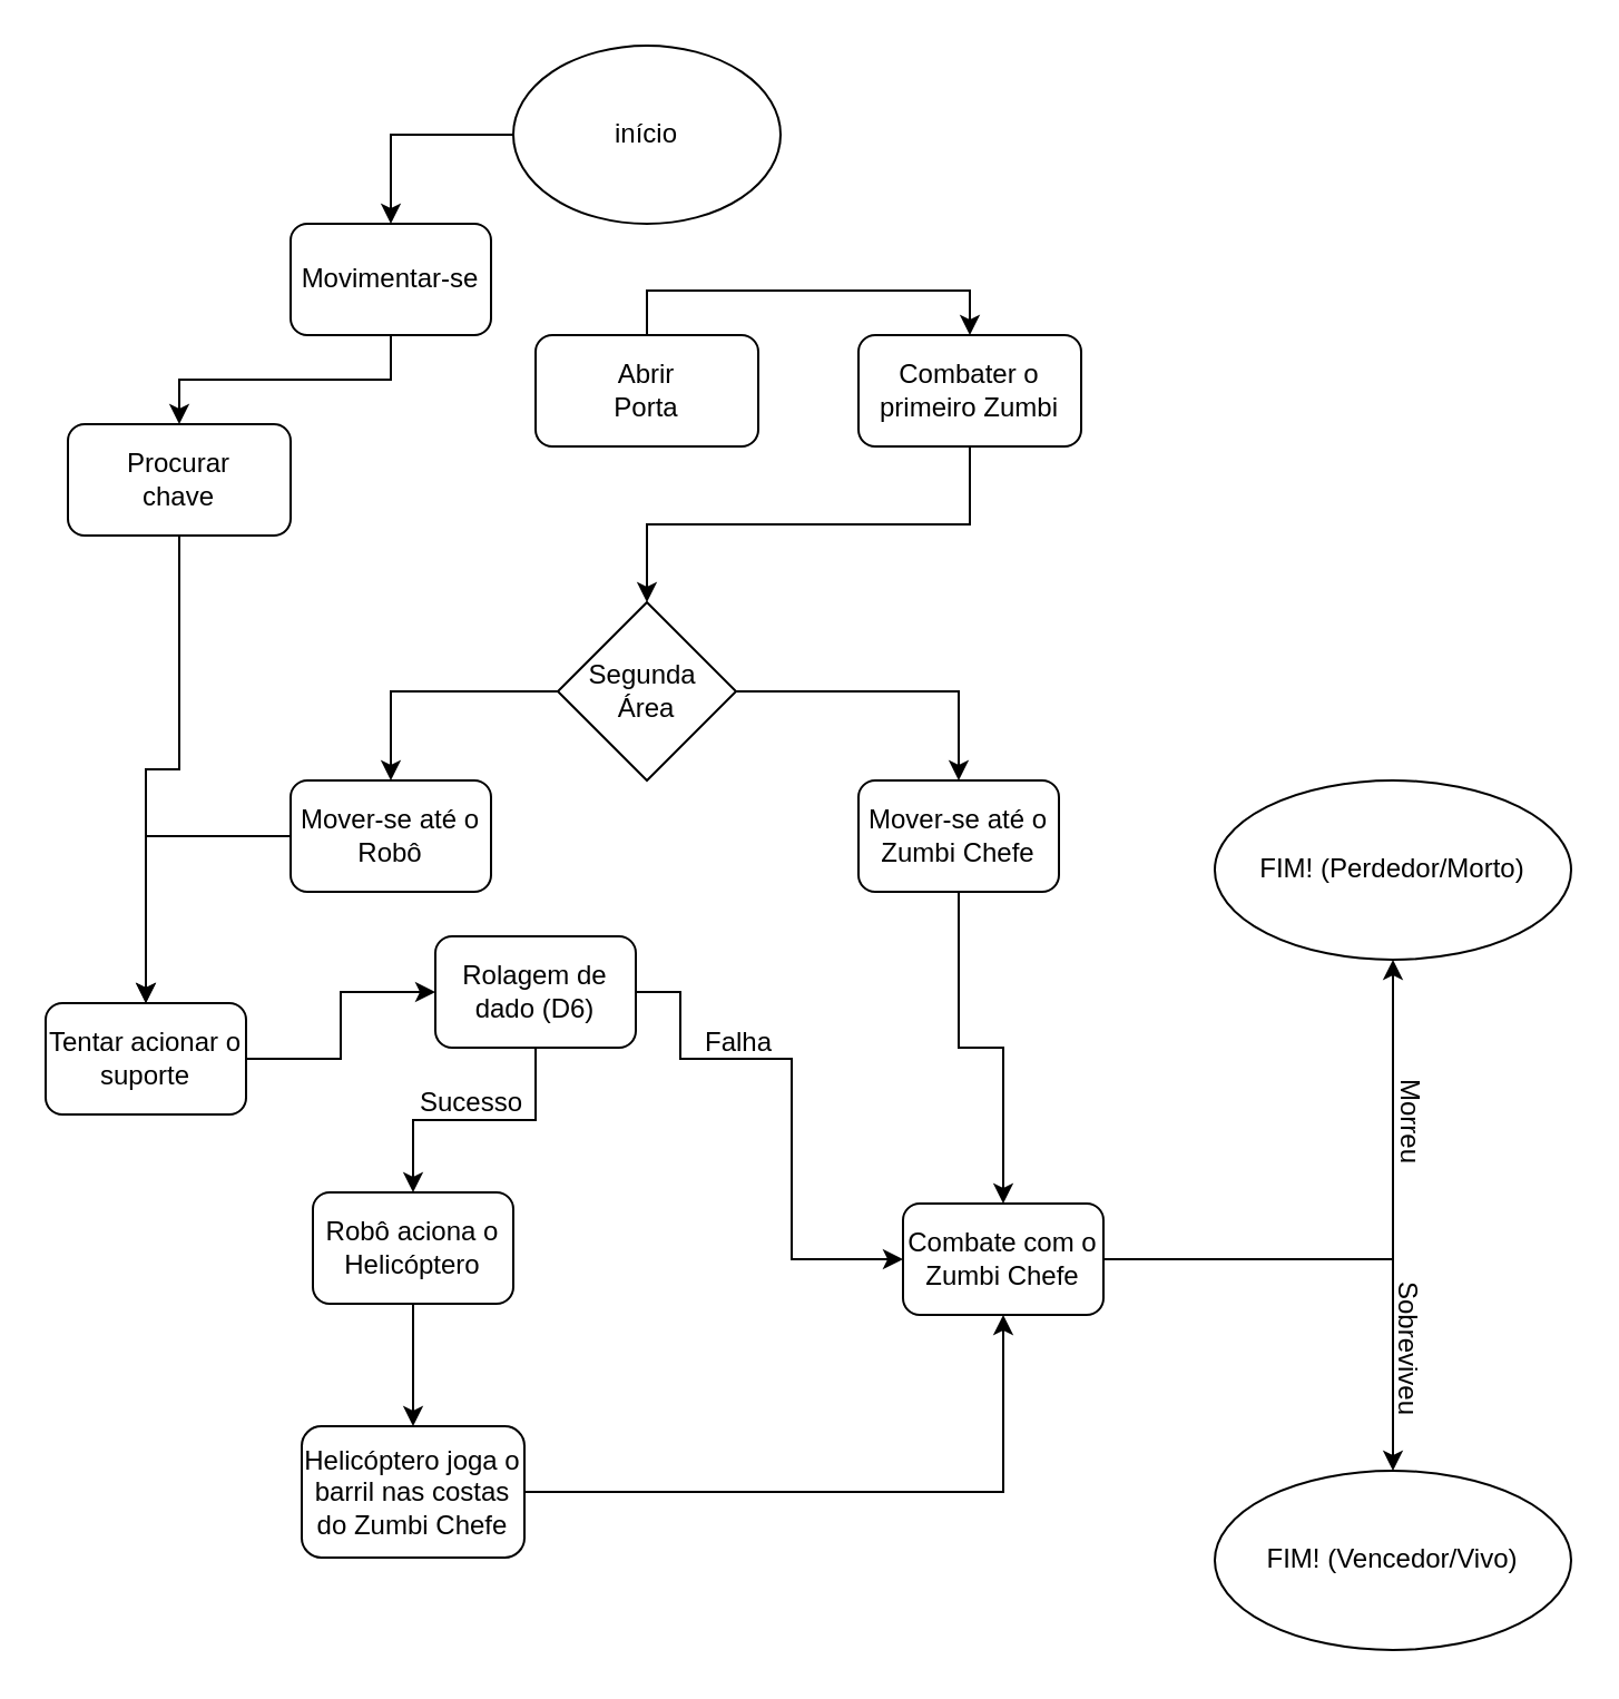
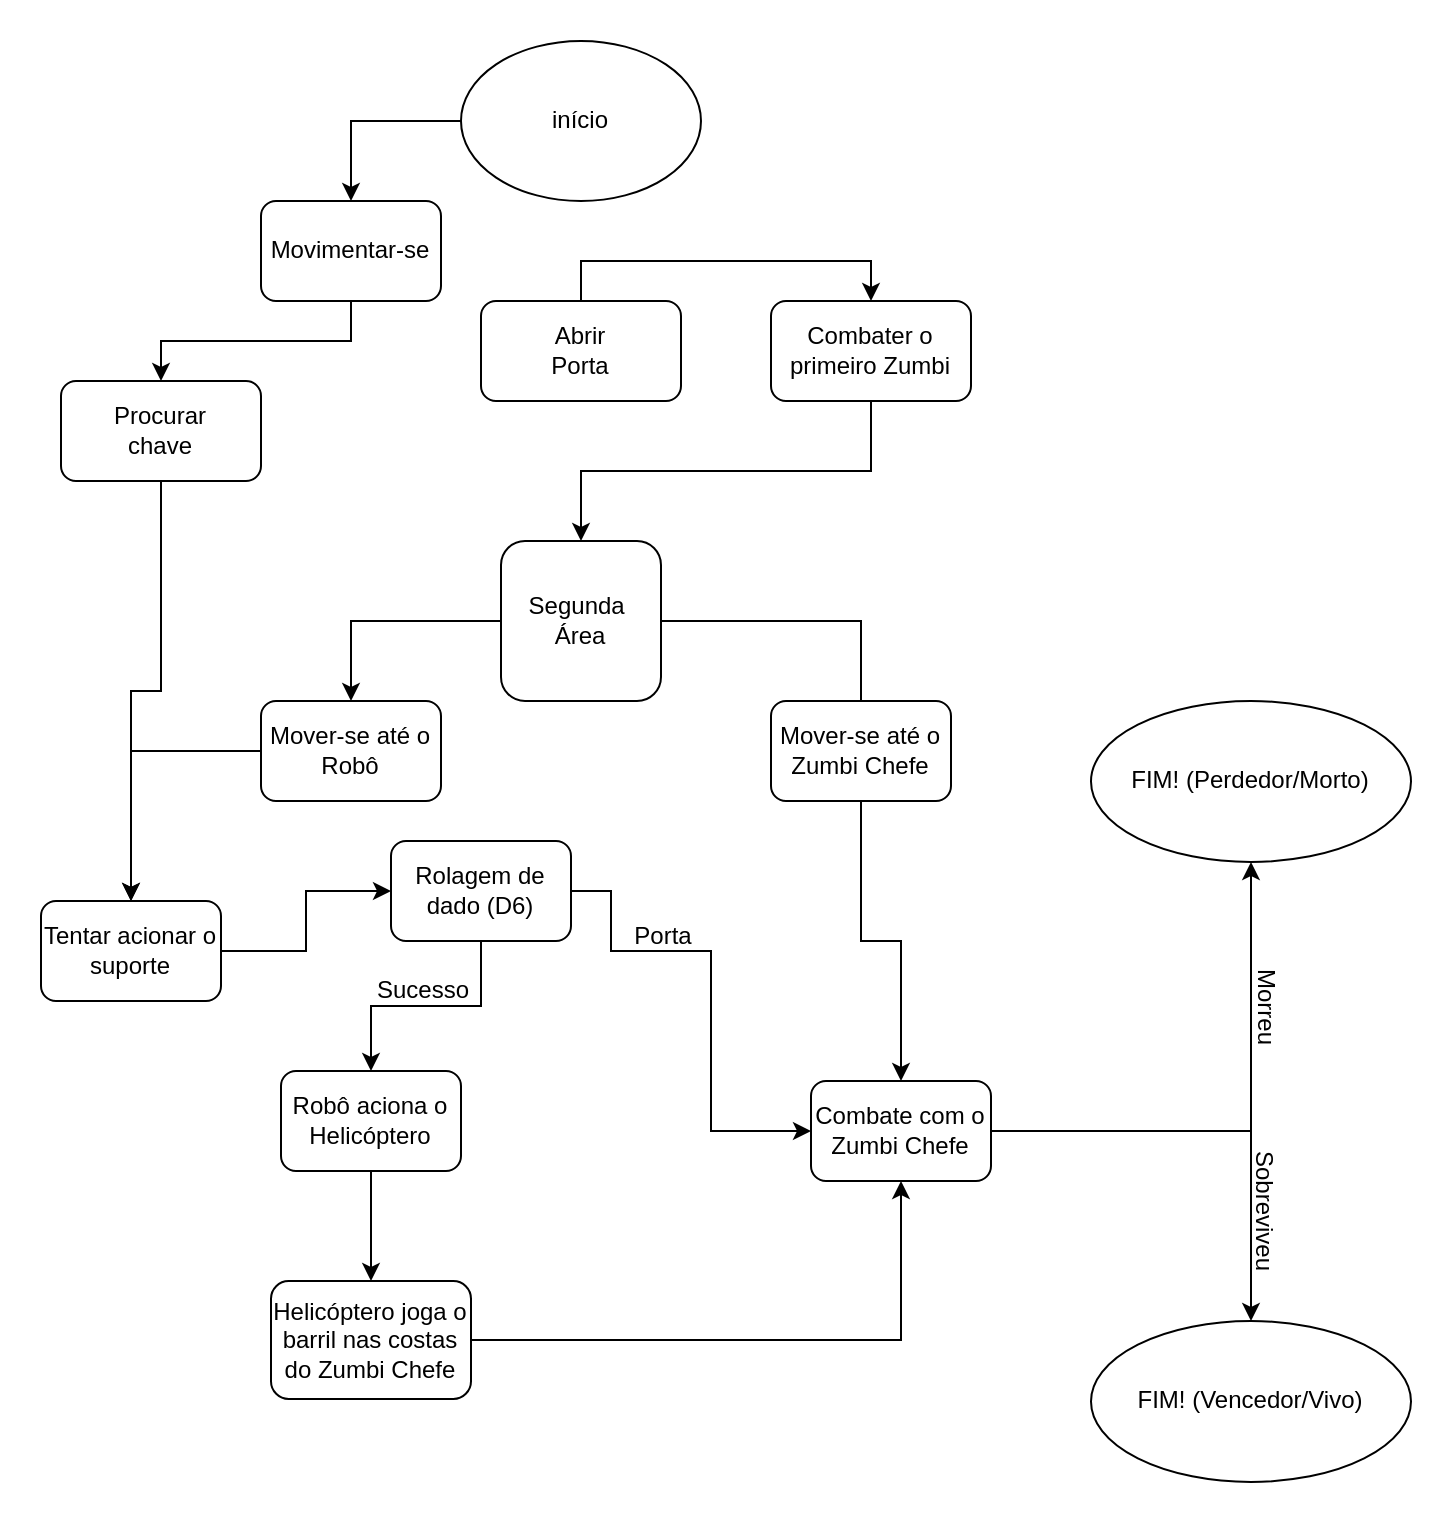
  <mxCell id="0" />
  <mxCell id="1" parent="0" />
  <mxCell id="2" style="edgeStyle=orthogonalEdgeStyle;rounded=0;orthogonalLoop=1;jettySize=auto;html=1;entryX=0.5;entryY=0;entryDx=0;entryDy=0;" edge="1" parent="1" source="3" target="5"><mxGeometry relative="1" as="geometry" /></mxCell>
  <mxCell id="3" value="início" style="ellipse;whiteSpace=wrap;html=1;fillColor=#FFFFFF;" vertex="1" parent="1"><mxGeometry x="230" y="20" width="120" height="80" as="geometry" /></mxCell>
  <mxCell id="4" style="edgeStyle=orthogonalEdgeStyle;rounded=0;orthogonalLoop=1;jettySize=auto;html=1;entryX=0.5;entryY=0;entryDx=0;entryDy=0;" edge="1" parent="1" source="5" target="7"><mxGeometry relative="1" as="geometry" /></mxCell>
  <mxCell id="5" value="Movimentar-se" style="rounded=1;whiteSpace=wrap;html=1;" vertex="1" parent="1"><mxGeometry x="130" y="100" width="90" height="50" as="geometry" /></mxCell>
  <mxCell id="6" style="edgeStyle=orthogonalEdgeStyle;rounded=0;orthogonalLoop=1;jettySize=auto;html=1;" edge="1" parent="1" source="7" target="21"><mxGeometry relative="1" as="geometry" /></mxCell>
  <mxCell id="7" value="Procurar&lt;div&gt;chave&lt;/div&gt;" style="rounded=1;whiteSpace=wrap;html=1;" vertex="1" parent="1"><mxGeometry x="30" y="190" width="100" height="50" as="geometry" /></mxCell>
  <mxCell id="8" style="edgeStyle=orthogonalEdgeStyle;rounded=0;orthogonalLoop=1;jettySize=auto;html=1;entryX=0.5;entryY=0;entryDx=0;entryDy=0;exitX=0.5;exitY=0;exitDx=0;exitDy=0;" edge="1" parent="1" source="9" target="11"><mxGeometry relative="1" as="geometry" /></mxCell>
  <mxCell id="9" value="Abrir&lt;div&gt;Porta&lt;/div&gt;" style="rounded=1;whiteSpace=wrap;html=1;" vertex="1" parent="1"><mxGeometry x="240" y="150" width="100" height="50" as="geometry" /></mxCell>
  <mxCell id="10" style="edgeStyle=orthogonalEdgeStyle;rounded=0;orthogonalLoop=1;jettySize=auto;html=1;entryX=0.5;entryY=0;entryDx=0;entryDy=0;exitX=0.5;exitY=1;exitDx=0;exitDy=0;" edge="1" parent="1" source="11" target="32"><mxGeometry relative="1" as="geometry" /></mxCell>
  <mxCell id="11" value="Combater o primeiro Zumbi" style="rounded=1;whiteSpace=wrap;html=1;" vertex="1" parent="1"><mxGeometry x="385" y="150" width="100" height="50" as="geometry" /></mxCell>
- <mxCell id="12" style="edgeStyle=orthogonalEdgeStyle;rounded=0;orthogonalLoop=1;jettySize=auto;html=1;entryX=0.5;entryY=0;entryDx=0;entryDy=0;exitX=1;exitY=0.5;exitDx=0;exitDy=0;" edge="1" parent="1" source="32" target="14"><mxGeometry relative="1" as="geometry"><mxPoint x="405" y="450" as="sourcePoint" /></mxGeometry></mxCell>
+ <mxCell id="12" style="edgeStyle=orthogonalEdgeStyle;rounded=0;orthogonalLoop=1;jettySize=auto;html=1;entryX=0.5;entryY=0;entryDx=0;entryDy=0;exitX=1;exitY=0.5;exitDx=0;exitDy=0;endArrow=none;" edge="1" parent="1" source="32" target="14"><mxGeometry relative="1" as="geometry"><mxPoint x="405" y="450" as="sourcePoint" /></mxGeometry></mxCell>
  <mxCell id="13" style="edgeStyle=orthogonalEdgeStyle;rounded=0;orthogonalLoop=1;jettySize=auto;html=1;entryX=0.5;entryY=0;entryDx=0;entryDy=0;" edge="1" parent="1" source="14" target="19"><mxGeometry relative="1" as="geometry" /></mxCell>
  <mxCell id="14" value="Mover-se até o Zumbi Chefe" style="rounded=1;whiteSpace=wrap;html=1;" vertex="1" parent="1"><mxGeometry x="385" y="350" width="90" height="50" as="geometry" /></mxCell>
  <mxCell id="15" style="edgeStyle=orthogonalEdgeStyle;rounded=0;orthogonalLoop=1;jettySize=auto;html=1;entryX=0.5;entryY=0;entryDx=0;entryDy=0;" edge="1" parent="1" source="16" target="21"><mxGeometry relative="1" as="geometry" /></mxCell>
  <mxCell id="16" value="Mover-se até o Robô" style="rounded=1;whiteSpace=wrap;html=1;" vertex="1" parent="1"><mxGeometry x="130" y="350" width="90" height="50" as="geometry" /></mxCell>
  <mxCell id="17" style="edgeStyle=orthogonalEdgeStyle;rounded=0;orthogonalLoop=1;jettySize=auto;html=1;entryX=0.5;entryY=0;entryDx=0;entryDy=0;" edge="1" parent="1" source="19" target="30"><mxGeometry relative="1" as="geometry" /></mxCell>
  <mxCell id="18" style="edgeStyle=orthogonalEdgeStyle;rounded=0;orthogonalLoop=1;jettySize=auto;html=1;entryX=0.5;entryY=1;entryDx=0;entryDy=0;" edge="1" parent="1" source="19" target="34"><mxGeometry relative="1" as="geometry" /></mxCell>
  <mxCell id="19" value="Combate com o Zumbi Chefe" style="rounded=1;whiteSpace=wrap;html=1;" vertex="1" parent="1"><mxGeometry x="405" y="540" width="90" height="50" as="geometry" /></mxCell>
  <mxCell id="20" style="edgeStyle=orthogonalEdgeStyle;rounded=0;orthogonalLoop=1;jettySize=auto;html=1;entryX=0;entryY=0.5;entryDx=0;entryDy=0;" edge="1" parent="1" source="21" target="24"><mxGeometry relative="1" as="geometry" /></mxCell>
  <mxCell id="21" value="Tentar acionar o suporte" style="rounded=1;whiteSpace=wrap;html=1;" vertex="1" parent="1"><mxGeometry x="20" y="450" width="90" height="50" as="geometry" /></mxCell>
  <mxCell id="22" style="edgeStyle=orthogonalEdgeStyle;rounded=0;orthogonalLoop=1;jettySize=auto;html=1;entryX=0;entryY=0.5;entryDx=0;entryDy=0;exitX=1;exitY=0.5;exitDx=0;exitDy=0;" edge="1" parent="1" source="24" target="19"><mxGeometry relative="1" as="geometry"><Array as="points"><mxPoint x="305" y="445" /><mxPoint x="305" y="475" /><mxPoint x="355" y="475" /><mxPoint x="355" y="565" /></Array></mxGeometry></mxCell>
  <mxCell id="23" style="edgeStyle=orthogonalEdgeStyle;rounded=0;orthogonalLoop=1;jettySize=auto;html=1;entryX=0.5;entryY=0;entryDx=0;entryDy=0;" edge="1" parent="1" source="24" target="26"><mxGeometry relative="1" as="geometry" /></mxCell>
  <mxCell id="24" value="Rolagem de dado (D6)" style="rounded=1;whiteSpace=wrap;html=1;" vertex="1" parent="1"><mxGeometry x="195" y="420" width="90" height="50" as="geometry" /></mxCell>
  <mxCell id="25" style="edgeStyle=orthogonalEdgeStyle;rounded=0;orthogonalLoop=1;jettySize=auto;html=1;entryX=0.5;entryY=0;entryDx=0;entryDy=0;" edge="1" parent="1" source="26" target="29"><mxGeometry relative="1" as="geometry" /></mxCell>
  <mxCell id="26" value="Robô aciona o Helicóptero" style="rounded=1;whiteSpace=wrap;html=1;" vertex="1" parent="1"><mxGeometry x="140" y="535" width="90" height="50" as="geometry" /></mxCell>
  <mxCell id="27" value="Sucesso" style="text;html=1;align=center;verticalAlign=middle;resizable=0;points=[];autosize=1;strokeColor=none;fillColor=none;" vertex="1" parent="1"><mxGeometry x="176" y="480" width="70" height="30" as="geometry" /></mxCell>
  <mxCell id="28" style="edgeStyle=orthogonalEdgeStyle;rounded=0;orthogonalLoop=1;jettySize=auto;html=1;entryX=0.5;entryY=1;entryDx=0;entryDy=0;" edge="1" parent="1" source="29" target="19"><mxGeometry relative="1" as="geometry" /></mxCell>
  <mxCell id="29" value="Helicóptero joga o barril nas costas do Zumbi Chefe" style="rounded=1;whiteSpace=wrap;html=1;" vertex="1" parent="1"><mxGeometry x="135" y="640" width="100" height="59" as="geometry" /></mxCell>
  <mxCell id="30" value="FIM! (Vencedor/Vivo)" style="ellipse;whiteSpace=wrap;html=1;fillColor=#FFFFFF;" vertex="1" parent="1"><mxGeometry x="545" y="660" width="160" height="80.5" as="geometry" /></mxCell>
  <mxCell id="31" style="edgeStyle=orthogonalEdgeStyle;rounded=0;orthogonalLoop=1;jettySize=auto;html=1;entryX=0.5;entryY=0;entryDx=0;entryDy=0;" edge="1" parent="1" source="32" target="16"><mxGeometry relative="1" as="geometry" /></mxCell>
- <mxCell id="32" value="Segunda&amp;nbsp;&lt;div&gt;Área&lt;/div&gt;" style="rhombus;whiteSpace=wrap;html=1;" vertex="1" parent="1"><mxGeometry x="250" y="270" width="80" height="80" as="geometry" /></mxCell>
- <mxCell id="33" value="Falha" style="text;html=1;align=center;verticalAlign=middle;resizable=0;points=[];autosize=1;strokeColor=none;fillColor=none;" vertex="1" parent="1"><mxGeometry x="306" y="453" width="50" height="30" as="geometry" /></mxCell>
+ <mxCell id="32" value="Segunda&amp;nbsp;&lt;div&gt;Área&lt;/div&gt;" style="whiteSpace=wrap;html=1;rounded=1;" vertex="1" parent="1"><mxGeometry x="250" y="270" width="80" height="80" as="geometry" /></mxCell>
+ <mxCell id="33" value="Porta" style="text;html=1;align=center;verticalAlign=middle;resizable=0;points=[];autosize=1;strokeColor=none;fillColor=none;" vertex="1" parent="1"><mxGeometry x="306" y="453" width="50" height="30" as="geometry" /></mxCell>
  <mxCell id="34" value="FIM! (Perdedor/Morto)" style="ellipse;whiteSpace=wrap;html=1;fillColor=#FFFFFF;" vertex="1" parent="1"><mxGeometry x="545" y="350" width="160" height="80.5" as="geometry" /></mxCell>
  <mxCell id="35" value="Sobreviveu" style="text;html=1;align=center;verticalAlign=middle;resizable=0;points=[];autosize=1;strokeColor=none;fillColor=none;rotation=90;" vertex="1" parent="1"><mxGeometry x="592" y="590" width="80" height="30" as="geometry" /></mxCell>
  <mxCell id="36" value="Morreu" style="text;html=1;align=center;verticalAlign=middle;resizable=0;points=[];autosize=1;strokeColor=none;fillColor=none;rotation=90;" vertex="1" parent="1"><mxGeometry x="603" y="488" width="60" height="30" as="geometry" /></mxCell>
